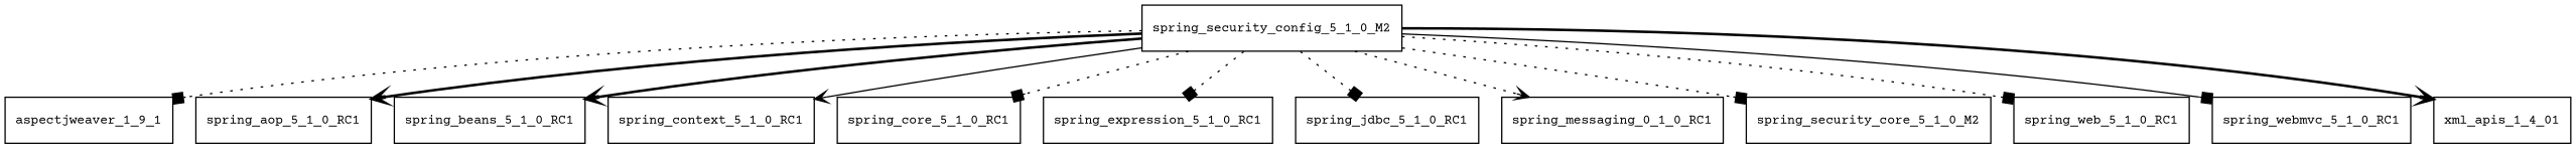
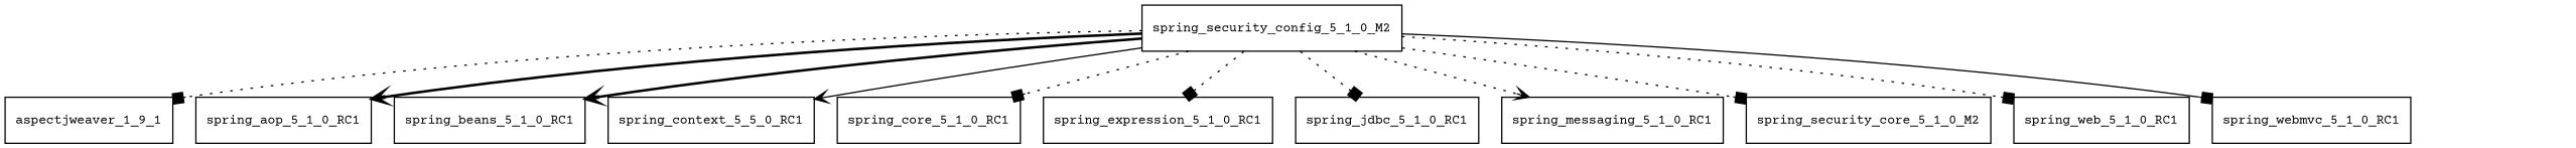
  digraph {
    fontname="Courier Prime"
    node [fontname="Courier Prime" fontsize=10.0 shape=box]
    edge [arrowhead=box fontname="Courier Prime" style=dotted]
    spring_security_config_5_1_0_M2
    aspectjweaver_1_9_1
    spring_aop_5_1_0_RC1
    spring_beans_5_1_0_RC1
-   spring_context_5_1_0_RC1
+   spring_context_5_1_0_RC1 [label=spring_context_5_5_0_RC1]
    spring_core_5_1_0_RC1
    spring_expression_5_1_0_RC1
    spring_jdbc_5_1_0_RC1
-   spring_messaging_5_1_0_RC1 [label=spring_messaging_0_1_0_RC1]
+   spring_messaging_5_1_0_RC1
    spring_security_core_5_1_0_M2
    spring_web_5_1_0_RC1
    spring_webmvc_5_1_0_RC1
-   xml_apis_1_4_01
    spring_security_config_5_1_0_M2 -> aspectjweaver_1_9_1
    spring_security_config_5_1_0_M2 -> spring_aop_5_1_0_RC1 [arrowhead=vee style=bold]
    spring_security_config_5_1_0_M2 -> spring_beans_5_1_0_RC1 [arrowhead=vee style=bold]
    spring_security_config_5_1_0_M2 -> spring_context_5_1_0_RC1 [arrowhead=vee style=solid]
    spring_security_config_5_1_0_M2 -> spring_core_5_1_0_RC1
    spring_security_config_5_1_0_M2 -> spring_expression_5_1_0_RC1
    spring_security_config_5_1_0_M2 -> spring_jdbc_5_1_0_RC1
    spring_security_config_5_1_0_M2 -> spring_messaging_5_1_0_RC1 [arrowhead=vee]
    spring_security_config_5_1_0_M2 -> spring_security_core_5_1_0_M2
    spring_security_config_5_1_0_M2 -> spring_web_5_1_0_RC1
    spring_security_config_5_1_0_M2 -> spring_webmvc_5_1_0_RC1 [style=solid]
-   spring_security_config_5_1_0_M2 -> xml_apis_1_4_01 [arrowhead=vee style=bold]
  }
